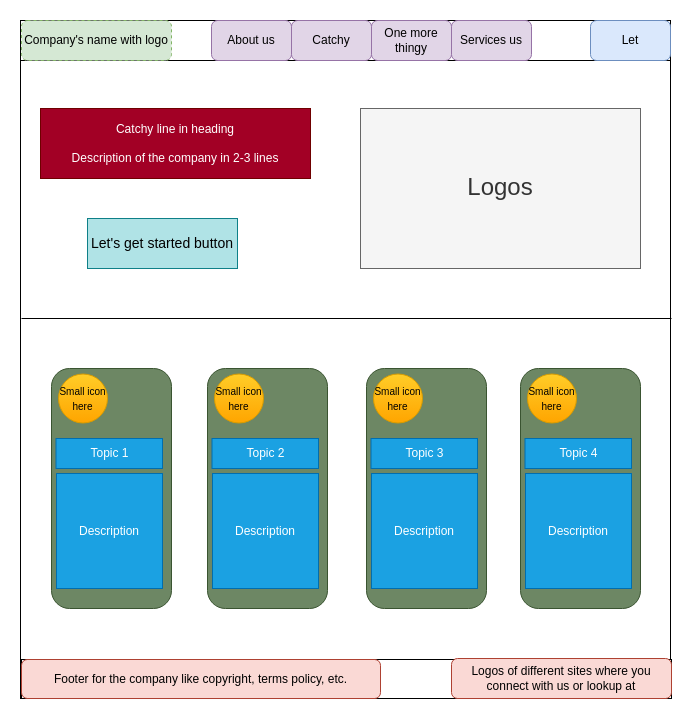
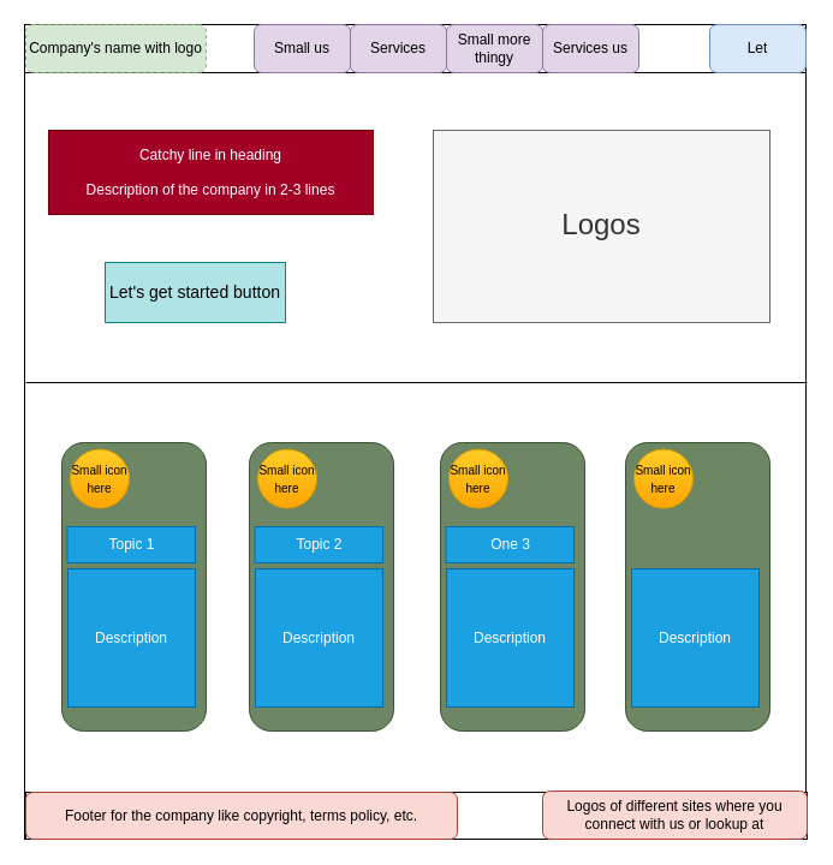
  <mxCell id="0" />
  <mxCell id="1" parent="0" />
  <mxCell id="2" value="" style="rounded=0;whiteSpace=wrap;html=1;" vertex="1" parent="1"><mxGeometry x="20" y="20" width="650" height="678" as="geometry" /></mxCell>
  <mxCell id="3" value="" style="rounded=0;whiteSpace=wrap;html=1;" vertex="1" parent="1"><mxGeometry x="20" y="20" width="650" height="40" as="geometry" /></mxCell>
  <mxCell id="4" value="Let" style="rounded=1;whiteSpace=wrap;html=1;fillColor=#dae8fc;strokeColor=#6c8ebf;" vertex="1" parent="1"><mxGeometry x="590" y="20" width="80" height="40" as="geometry" /></mxCell>
  <mxCell id="5" value="Company's name with logo" style="rounded=1;whiteSpace=wrap;html=1;fillColor=#d5e8d4;strokeColor=#82b366;dashed=1;" vertex="1" parent="1"><mxGeometry x="21" y="20" width="150" height="40" as="geometry" /></mxCell>
- <mxCell id="6" value="About us" style="rounded=1;whiteSpace=wrap;html=1;fillColor=#e1d5e7;strokeColor=#9673a6;" vertex="1" parent="1"><mxGeometry x="211" y="20" width="80" height="40" as="geometry" /></mxCell>
- <mxCell id="7" value="Catchy" style="rounded=1;whiteSpace=wrap;html=1;fillColor=#e1d5e7;strokeColor=#9673a6;" vertex="1" parent="1"><mxGeometry x="291" y="20" width="80" height="40" as="geometry" /></mxCell>
- <mxCell id="8" value="One more thingy" style="rounded=1;whiteSpace=wrap;html=1;fillColor=#e1d5e7;strokeColor=#9673a6;" vertex="1" parent="1"><mxGeometry x="371" y="20" width="80" height="40" as="geometry" /></mxCell>
+ <mxCell id="6" value="Small us" style="rounded=1;whiteSpace=wrap;html=1;fillColor=#e1d5e7;strokeColor=#9673a6;" vertex="1" parent="1"><mxGeometry x="211" y="20" width="80" height="40" as="geometry" /></mxCell>
+ <mxCell id="7" value="Services" style="rounded=1;whiteSpace=wrap;html=1;fillColor=#e1d5e7;strokeColor=#9673a6;" vertex="1" parent="1"><mxGeometry x="291" y="20" width="80" height="40" as="geometry" /></mxCell>
+ <mxCell id="8" value="Small more thingy" style="rounded=1;whiteSpace=wrap;html=1;fillColor=#e1d5e7;strokeColor=#9673a6;" vertex="1" parent="1"><mxGeometry x="371" y="20" width="80" height="40" as="geometry" /></mxCell>
  <mxCell id="9" value="&lt;font style=&quot;font-size: 14px;&quot;&gt;Let's get started button&lt;/font&gt;" style="whiteSpace=wrap;html=1;fillColor=#b0e3e6;strokeColor=#0e8088;rounded=0;" vertex="1" parent="1"><mxGeometry x="87" y="218" width="150" height="50" as="geometry" /></mxCell>
  <mxCell id="10" value="Catchy line in heading&lt;br&gt;&lt;br&gt;Description of the company in&amp;nbsp;2-3 lines" style="text;html=1;align=center;verticalAlign=middle;whiteSpace=wrap;rounded=0;fillColor=#a20025;strokeColor=#6F0000;fontColor=#ffffff;" vertex="1" parent="1"><mxGeometry x="40" y="108" width="270" height="70" as="geometry" /></mxCell>
  <mxCell id="11" value="&lt;sup&gt;&lt;font style=&quot;font-size: 24px;&quot;&gt;Logos&lt;/font&gt;&lt;/sup&gt;" style="rounded=0;whiteSpace=wrap;html=1;fillColor=#f5f5f5;fontColor=#333333;strokeColor=#666666;" vertex="1" parent="1"><mxGeometry x="360" y="108" width="280" height="160" as="geometry" /></mxCell>
  <mxCell id="12" value="" style="endArrow=none;html=1;rounded=0;entryX=0.999;entryY=0.413;entryDx=0;entryDy=0;entryPerimeter=0;" edge="1" parent="1"><mxGeometry width="50" height="50" relative="1" as="geometry"><mxPoint x="21" y="318" as="sourcePoint" /><mxPoint x="671" y="318" as="targetPoint" /></mxGeometry></mxCell>
  <mxCell id="13" value="" style="rounded=0;whiteSpace=wrap;html=1;" vertex="1" parent="1"><mxGeometry x="21" y="659" width="650" height="39" as="geometry" /></mxCell>
  <mxCell id="14" value="Footer for the company like copyright, terms policy, etc." style="rounded=1;whiteSpace=wrap;html=1;fillColor=#fad9d5;strokeColor=#ae4132;" vertex="1" parent="1"><mxGeometry x="21" y="659" width="359" height="39" as="geometry" /></mxCell>
  <mxCell id="15" value="Logos of different sites where you connect with us or lookup at" style="rounded=1;whiteSpace=wrap;html=1;fillColor=#fad9d5;strokeColor=#ae4132;" vertex="1" parent="1"><mxGeometry x="451" y="658" width="220" height="40" as="geometry" /></mxCell>
  <mxCell id="16" value="Services us" style="rounded=1;whiteSpace=wrap;html=1;fillColor=#e1d5e7;strokeColor=#9673a6;" vertex="1" parent="1"><mxGeometry x="451" y="20" width="80" height="40" as="geometry" /></mxCell>
  <mxCell id="17" value="" style="group" vertex="1" connectable="0" parent="1"><mxGeometry x="207" y="368" width="120" height="240" as="geometry" /></mxCell>
  <mxCell id="18" value="" style="rounded=1;whiteSpace=wrap;html=1;fillColor=#6d8764;fontColor=#ffffff;strokeColor=#3A5431;" vertex="1" parent="17"><mxGeometry width="120" height="240" as="geometry" /></mxCell>
  <mxCell id="19" value="&lt;font style=&quot;font-size: 10px;&quot;&gt;Small icon here&lt;/font&gt;" style="ellipse;whiteSpace=wrap;html=1;aspect=fixed;fillColor=#ffcd28;gradientColor=#ffa500;strokeColor=#d79b00;" vertex="1" parent="17"><mxGeometry x="7" y="5.5" width="49" height="49" as="geometry" /></mxCell>
  <mxCell id="20" value="Topic 2" style="text;html=1;align=center;verticalAlign=middle;whiteSpace=wrap;rounded=0;fillColor=#1ba1e2;fontColor=#ffffff;strokeColor=#006EAF;" vertex="1" parent="17"><mxGeometry x="4.5" y="70" width="106.5" height="30" as="geometry" /></mxCell>
  <mxCell id="21" value="Description" style="text;html=1;align=center;verticalAlign=middle;whiteSpace=wrap;rounded=0;fillColor=#1ba1e2;fontColor=#ffffff;strokeColor=#006EAF;" vertex="1" parent="17"><mxGeometry x="5" y="105" width="106" height="115" as="geometry" /></mxCell>
  <mxCell id="22" value="" style="group" vertex="1" connectable="0" parent="1"><mxGeometry x="51" y="368" width="120" height="240" as="geometry" /></mxCell>
  <mxCell id="23" value="" style="rounded=1;whiteSpace=wrap;html=1;fillColor=#6d8764;fontColor=#ffffff;strokeColor=#3A5431;" vertex="1" parent="22"><mxGeometry width="120" height="240" as="geometry" /></mxCell>
  <mxCell id="24" value="&lt;font style=&quot;font-size: 10px;&quot;&gt;Small icon here&lt;/font&gt;" style="ellipse;whiteSpace=wrap;html=1;aspect=fixed;fillColor=#ffcd28;gradientColor=#ffa500;strokeColor=#d79b00;" vertex="1" parent="22"><mxGeometry x="7" y="5.5" width="49" height="49" as="geometry" /></mxCell>
  <mxCell id="25" value="Topic 1" style="text;html=1;align=center;verticalAlign=middle;whiteSpace=wrap;rounded=0;fillColor=#1ba1e2;fontColor=#ffffff;strokeColor=#006EAF;" vertex="1" parent="22"><mxGeometry x="4.5" y="70" width="106.5" height="30" as="geometry" /></mxCell>
  <mxCell id="26" value="Description" style="text;html=1;align=center;verticalAlign=middle;whiteSpace=wrap;rounded=0;fillColor=#1ba1e2;fontColor=#ffffff;strokeColor=#006EAF;" vertex="1" parent="22"><mxGeometry x="5" y="105" width="106" height="115" as="geometry" /></mxCell>
  <mxCell id="27" value="" style="group" vertex="1" connectable="0" parent="1"><mxGeometry x="366" y="368" width="120" height="240" as="geometry" /></mxCell>
  <mxCell id="28" value="" style="rounded=1;whiteSpace=wrap;html=1;fillColor=#6d8764;fontColor=#ffffff;strokeColor=#3A5431;" vertex="1" parent="27"><mxGeometry width="120" height="240" as="geometry" /></mxCell>
  <mxCell id="29" value="&lt;font style=&quot;font-size: 10px;&quot;&gt;Small icon here&lt;/font&gt;" style="ellipse;whiteSpace=wrap;html=1;aspect=fixed;fillColor=#ffcd28;gradientColor=#ffa500;strokeColor=#d79b00;" vertex="1" parent="27"><mxGeometry x="7" y="5.5" width="49" height="49" as="geometry" /></mxCell>
- <mxCell id="30" value="Topic 3" style="text;html=1;align=center;verticalAlign=middle;whiteSpace=wrap;rounded=0;fillColor=#1ba1e2;fontColor=#ffffff;strokeColor=#006EAF;" vertex="1" parent="27"><mxGeometry x="4.5" y="70" width="106.5" height="30" as="geometry" /></mxCell>
+ <mxCell id="30" value="One 3" style="text;html=1;align=center;verticalAlign=middle;whiteSpace=wrap;rounded=0;fillColor=#1ba1e2;fontColor=#ffffff;strokeColor=#006EAF;" vertex="1" parent="27"><mxGeometry x="4.5" y="70" width="106.5" height="30" as="geometry" /></mxCell>
  <mxCell id="31" value="Description" style="text;html=1;align=center;verticalAlign=middle;whiteSpace=wrap;rounded=0;fillColor=#1ba1e2;fontColor=#ffffff;strokeColor=#006EAF;" vertex="1" parent="27"><mxGeometry x="5" y="105" width="106" height="115" as="geometry" /></mxCell>
  <mxCell id="32" value="" style="group" vertex="1" connectable="0" parent="1"><mxGeometry x="520" y="368" width="120" height="240" as="geometry" /></mxCell>
  <mxCell id="33" value="" style="rounded=1;whiteSpace=wrap;html=1;fillColor=#6d8764;fontColor=#ffffff;strokeColor=#3A5431;" vertex="1" parent="32"><mxGeometry width="120" height="240" as="geometry" /></mxCell>
  <mxCell id="34" value="&lt;font style=&quot;font-size: 10px;&quot;&gt;Small icon here&lt;/font&gt;" style="ellipse;whiteSpace=wrap;html=1;aspect=fixed;fillColor=#ffcd28;gradientColor=#ffa500;strokeColor=#d79b00;" vertex="1" parent="32"><mxGeometry x="7" y="5.5" width="49" height="49" as="geometry" /></mxCell>
- <mxCell id="35" value="Topic 4" style="text;html=1;align=center;verticalAlign=middle;whiteSpace=wrap;rounded=0;fillColor=#1ba1e2;fontColor=#ffffff;strokeColor=#006EAF;" vertex="1" parent="32"><mxGeometry x="4.5" y="70" width="106.5" height="30" as="geometry" /></mxCell>
  <mxCell id="36" value="Description" style="text;html=1;align=center;verticalAlign=middle;whiteSpace=wrap;rounded=0;fillColor=#1ba1e2;fontColor=#ffffff;strokeColor=#006EAF;" vertex="1" parent="32"><mxGeometry x="5" y="105" width="106" height="115" as="geometry" /></mxCell>
